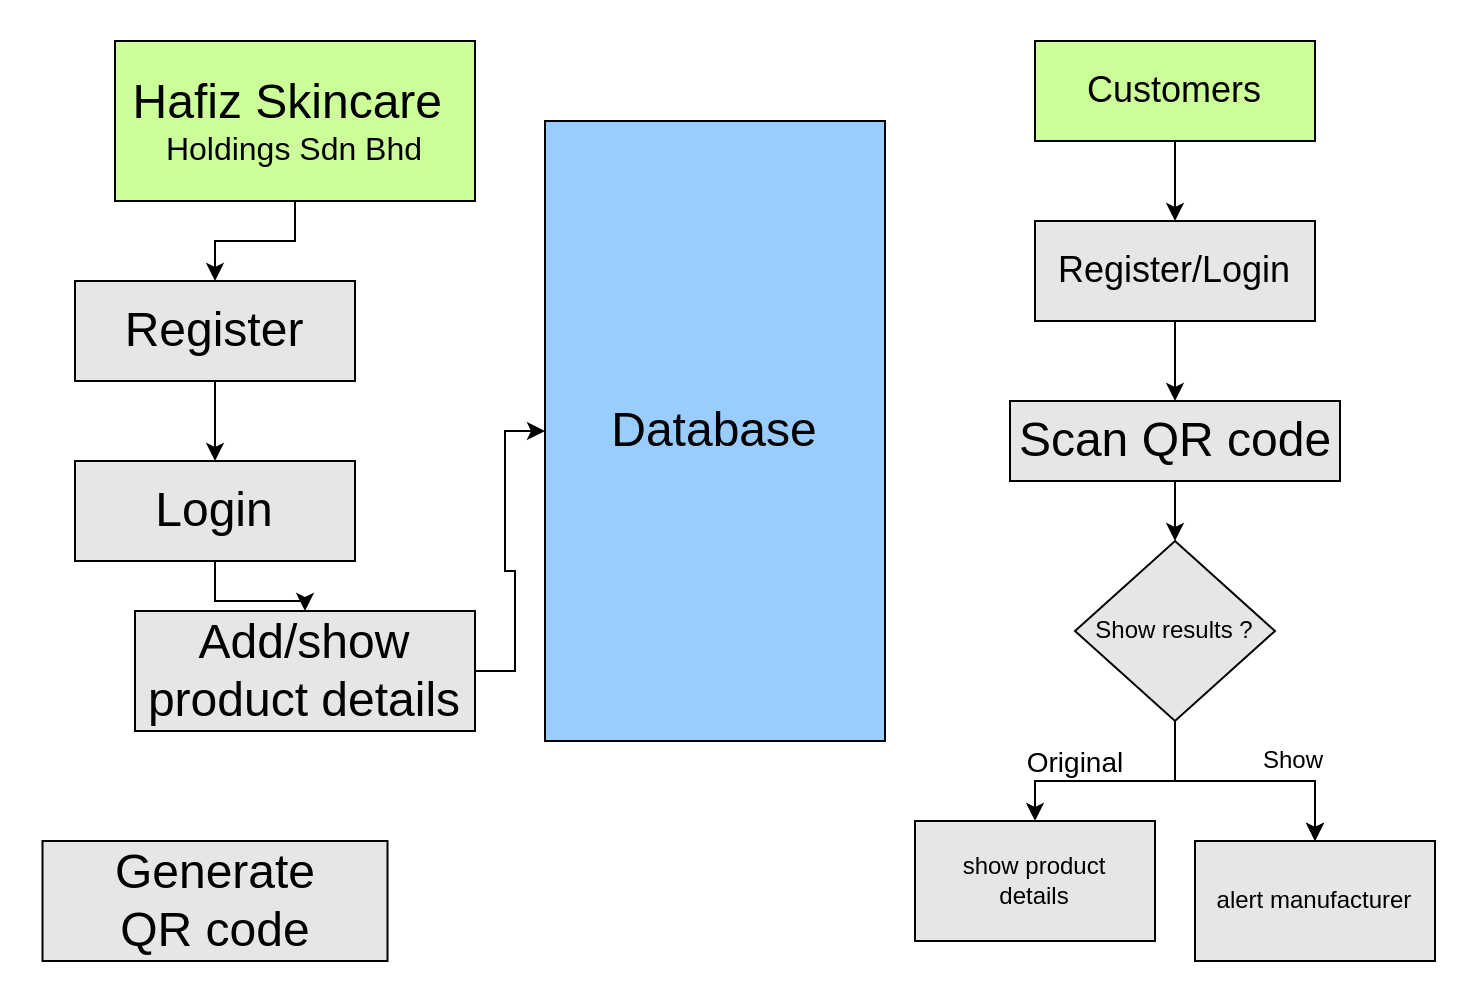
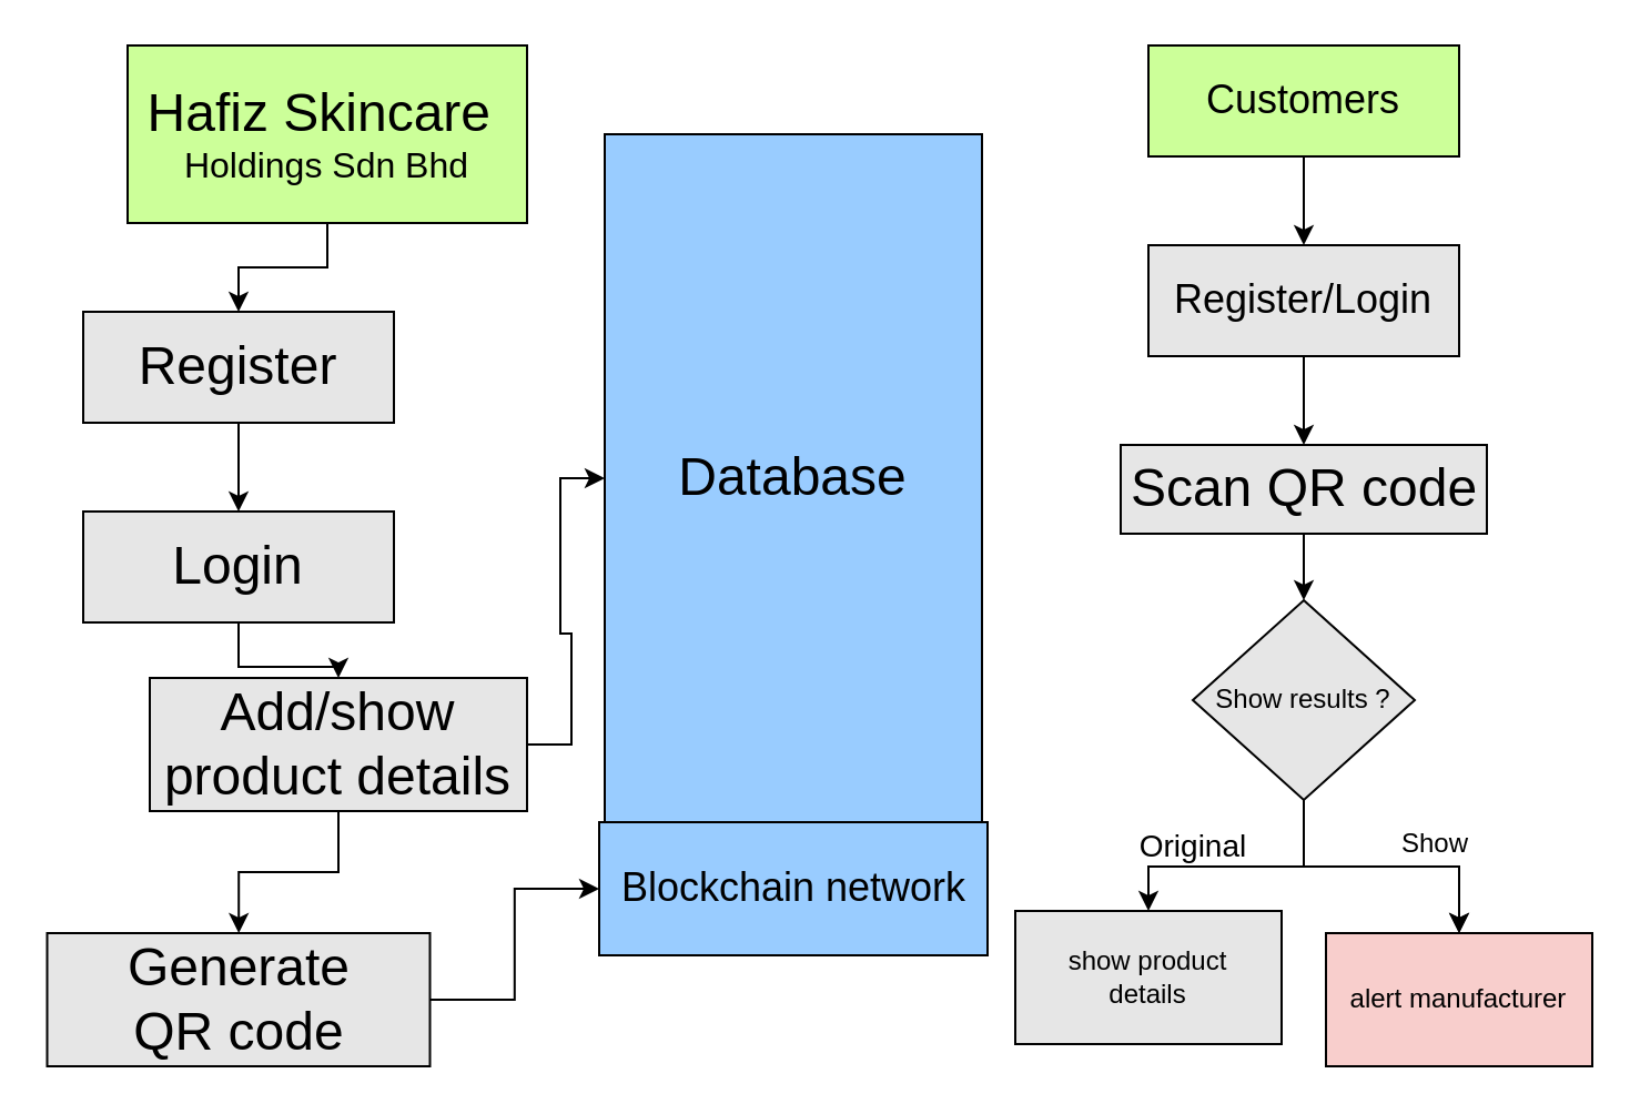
  <mxCell id="0" />
  <mxCell id="1" parent="0" />
  <mxCell id="2" value="" style="edgeStyle=orthogonalEdgeStyle;rounded=0;orthogonalLoop=1;jettySize=auto;html=1;" edge="1" parent="1" source="3" target="5"><mxGeometry relative="1" as="geometry" /></mxCell>
  <mxCell id="3" value="&lt;font style=&quot;font-size: 24px;&quot;&gt;Hafiz Skincare&amp;nbsp;&lt;/font&gt;&lt;div&gt;&lt;font size=&quot;3&quot;&gt;Holdings Sdn Bhd&lt;/font&gt;&lt;/div&gt;" style="rounded=0;whiteSpace=wrap;html=1;fillColor=#CCFF99;" vertex="1" parent="1"><mxGeometry x="57" y="20" width="180" height="80" as="geometry" /></mxCell>
  <mxCell id="4" value="" style="edgeStyle=orthogonalEdgeStyle;rounded=0;orthogonalLoop=1;jettySize=auto;html=1;" edge="1" parent="1" source="5" target="7"><mxGeometry relative="1" as="geometry" /></mxCell>
  <mxCell id="5" value="&lt;font style=&quot;font-size: 24px;&quot;&gt;Register&lt;/font&gt;" style="rounded=0;whiteSpace=wrap;html=1;fillColor=#E6E6E6;" vertex="1" parent="1"><mxGeometry x="37" y="140" width="140" height="50" as="geometry" /></mxCell>
  <mxCell id="6" value="" style="edgeStyle=orthogonalEdgeStyle;rounded=0;orthogonalLoop=1;jettySize=auto;html=1;" edge="1" parent="1" source="7" target="10"><mxGeometry relative="1" as="geometry" /></mxCell>
  <mxCell id="7" value="&lt;font style=&quot;font-size: 24px;&quot;&gt;Login&lt;/font&gt;" style="rounded=0;whiteSpace=wrap;html=1;fillColor=#E6E6E6;" vertex="1" parent="1"><mxGeometry x="37" y="230" width="140" height="50" as="geometry" /></mxCell>
+ <mxCell id="8" value="" style="edgeStyle=orthogonalEdgeStyle;rounded=0;orthogonalLoop=1;jettySize=auto;html=1;" edge="1" parent="1" source="10" target="12"><mxGeometry relative="1" as="geometry" /></mxCell>
  <mxCell id="9" value="" style="edgeStyle=orthogonalEdgeStyle;rounded=0;orthogonalLoop=1;jettySize=auto;html=1;" edge="1" parent="1" source="10" target="13"><mxGeometry relative="1" as="geometry" /></mxCell>
  <mxCell id="10" value="&lt;font style=&quot;font-size: 24px;&quot;&gt;Add/show&lt;/font&gt;&lt;div&gt;&lt;font style=&quot;font-size: 24px;&quot;&gt;product details&lt;/font&gt;&lt;/div&gt;" style="rounded=0;whiteSpace=wrap;html=1;fillColor=#E6E6E6;" vertex="1" parent="1"><mxGeometry x="67" y="305" width="170" height="60" as="geometry" /></mxCell>
+ <mxCell id="11" style="edgeStyle=orthogonalEdgeStyle;rounded=0;orthogonalLoop=1;jettySize=auto;html=1;entryX=0;entryY=0.5;entryDx=0;entryDy=0;" edge="1" parent="1" source="12" target="14"><mxGeometry relative="1" as="geometry" /></mxCell>
  <mxCell id="12" value="&lt;font style=&quot;font-size: 24px;&quot;&gt;Generate&lt;/font&gt;&lt;div&gt;&lt;font style=&quot;font-size: 24px;&quot;&gt;QR code&lt;/font&gt;&lt;/div&gt;" style="rounded=0;whiteSpace=wrap;html=1;fillColor=#E6E6E6;" vertex="1" parent="1"><mxGeometry x="20.75" y="420" width="172.5" height="60" as="geometry" /></mxCell>
  <mxCell id="13" value="&lt;span style=&quot;font-size: 24px;&quot;&gt;Database&lt;/span&gt;" style="rounded=0;whiteSpace=wrap;html=1;fillColor=#99CCFF;" vertex="1" parent="1"><mxGeometry x="272" y="60" width="170" height="310" as="geometry" /></mxCell>
+ <mxCell id="14" value="&lt;font style=&quot;font-size: 18px;&quot;&gt;Blockchain network&lt;/font&gt;" style="rounded=0;whiteSpace=wrap;html=1;fillColor=#99CCFF;" vertex="1" parent="1"><mxGeometry x="269.5" y="370" width="175" height="60" as="geometry" /></mxCell>
  <mxCell id="15" value="" style="edgeStyle=orthogonalEdgeStyle;rounded=0;orthogonalLoop=1;jettySize=auto;html=1;" edge="1" parent="1" source="16" target="18"><mxGeometry relative="1" as="geometry" /></mxCell>
  <mxCell id="16" value="&lt;font style=&quot;font-size: 18px;&quot;&gt;Customers&lt;/font&gt;" style="rounded=0;whiteSpace=wrap;html=1;fillColor=#CCFF99;" vertex="1" parent="1"><mxGeometry x="517" y="20" width="140" height="50" as="geometry" /></mxCell>
  <mxCell id="17" value="" style="edgeStyle=orthogonalEdgeStyle;rounded=0;orthogonalLoop=1;jettySize=auto;html=1;" edge="1" parent="1" source="18" target="20"><mxGeometry relative="1" as="geometry" /></mxCell>
  <mxCell id="18" value="&lt;font style=&quot;font-size: 18px;&quot;&gt;Register/Login&lt;/font&gt;" style="rounded=0;whiteSpace=wrap;html=1;fillColor=#E6E6E6;" vertex="1" parent="1"><mxGeometry x="517" y="110" width="140" height="50" as="geometry" /></mxCell>
  <mxCell id="19" value="" style="edgeStyle=orthogonalEdgeStyle;rounded=0;orthogonalLoop=1;jettySize=auto;html=1;" edge="1" parent="1" source="20" target="22"><mxGeometry relative="1" as="geometry" /></mxCell>
  <mxCell id="20" value="&lt;span style=&quot;font-size: 24px;&quot;&gt;Scan QR code&lt;/span&gt;" style="rounded=0;whiteSpace=wrap;html=1;fillColor=#E6E6E6;" vertex="1" parent="1"><mxGeometry x="504.5" y="200" width="165" height="40" as="geometry" /></mxCell>
  <mxCell id="21" value="" style="edgeStyle=orthogonalEdgeStyle;rounded=0;orthogonalLoop=1;jettySize=auto;html=1;" edge="1" parent="1" source="22" target="24"><mxGeometry relative="1" as="geometry" /></mxCell>
  <mxCell id="22" value="Show results ?" style="rhombus;whiteSpace=wrap;html=1;rounded=0;fillColor=#E6E6E6;" vertex="1" parent="1"><mxGeometry x="537" y="270" width="100" height="90" as="geometry" /></mxCell>
  <mxCell id="23" value="show product&lt;div&gt;details&lt;/div&gt;" style="rounded=0;whiteSpace=wrap;html=1;fillColor=#E6E6E6;" vertex="1" parent="1"><mxGeometry x="457" y="410" width="120" height="60" as="geometry" /></mxCell>
- <mxCell id="24" value="alert manufacturer" style="rounded=0;whiteSpace=wrap;html=1;fillColor=#E6E6E6;" vertex="1" parent="1"><mxGeometry x="597" y="420" width="120" height="60" as="geometry" /></mxCell>
+ <mxCell id="24" value="alert manufacturer" style="rounded=0;whiteSpace=wrap;html=1;fillColor=#f8cecc;" vertex="1" parent="1"><mxGeometry x="597" y="420" width="120" height="60" as="geometry" /></mxCell>
  <mxCell id="25" value="" style="endArrow=classic;startArrow=classic;html=1;rounded=0;exitX=0.5;exitY=0;exitDx=0;exitDy=0;entryX=0.5;entryY=0;entryDx=0;entryDy=0;" edge="1" parent="1" source="23" target="24"><mxGeometry width="50" height="50" relative="1" as="geometry"><mxPoint x="517" y="410" as="sourcePoint" /><mxPoint x="567" y="360" as="targetPoint" /><Array as="points"><mxPoint x="517" y="390" /><mxPoint x="587" y="390" /><mxPoint x="657" y="390" /></Array></mxGeometry></mxCell>
  <mxCell id="26" value="&lt;font style=&quot;font-size: 14px;&quot;&gt;Original&lt;/font&gt;" style="edgeLabel;html=1;align=center;verticalAlign=middle;resizable=0;points=[];" vertex="1" connectable="0" parent="25"><mxGeometry x="-0.592" y="3" relative="1" as="geometry"><mxPoint y="-7" as="offset" /></mxGeometry></mxCell>
  <mxCell id="27" value="Show" style="text;html=1;align=center;verticalAlign=middle;resizable=0;points=[];autosize=1;strokeColor=none;fillColor=none;" vertex="1" parent="1"><mxGeometry x="620.5" y="365" width="50" height="30" as="geometry" /></mxCell>
